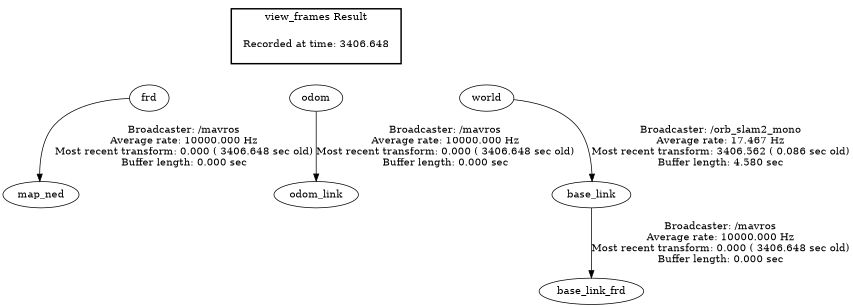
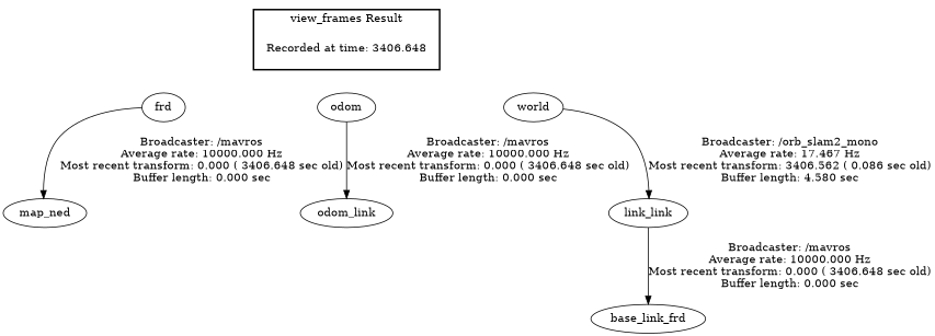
  digraph {
    "Recorded at time: 3406.648" [shape=plaintext]
    n2 [label=frd]
    odom
    world
    map_ned
    n6 [label=odom_link]
-   base_link
+   base_link [label=link_link]
    base_link_frd
    subgraph cluster_1 {
      color=black
      label="view_frames Result"
      style=bold
      "Recorded at time: 3406.648"
    }
    "Recorded at time: 3406.648" -> n2 [style=invis]
    "Recorded at time: 3406.648" -> odom [style=invis]
    "Recorded at time: 3406.648" -> world [style=invis]
    n2 -> map_ned [label="Broadcaster: /mavros\nAverage rate: 10000.000 Hz\nMost recent transform: 0.000 ( 3406.648 sec old)\nBuffer length: 0.000 sec\n"]
    odom -> n6 [label="Broadcaster: /mavros\nAverage rate: 10000.000 Hz\nMost recent transform: 0.000 ( 3406.648 sec old)\nBuffer length: 0.000 sec\n"]
    world -> base_link [label="Broadcaster: /orb_slam2_mono\nAverage rate: 17.467 Hz\nMost recent transform: 3406.562 ( 0.086 sec old)\nBuffer length: 4.580 sec\n"]
    base_link -> base_link_frd [label="Broadcaster: /mavros\nAverage rate: 10000.000 Hz\nMost recent transform: 0.000 ( 3406.648 sec old)\nBuffer length: 0.000 sec\n"]
  }
